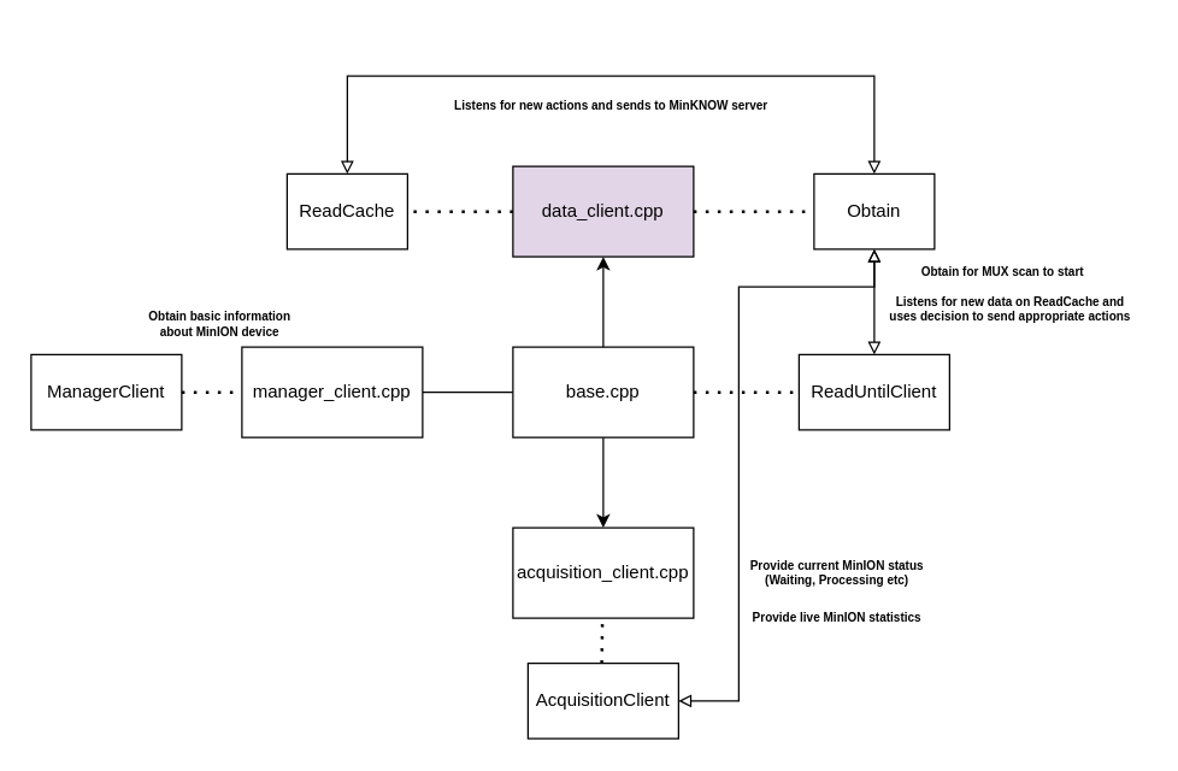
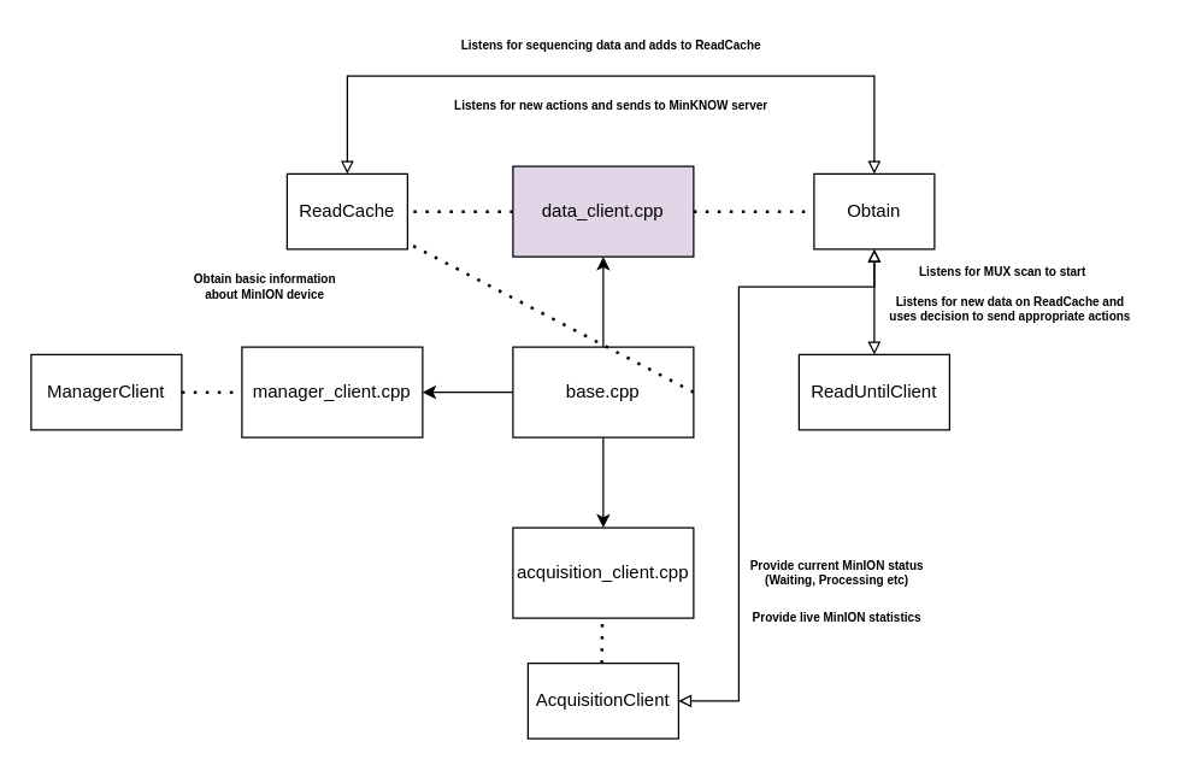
  <mxCell id="0" />
  <mxCell id="1" parent="0" />
  <mxCell id="2" style="edgeStyle=orthogonalEdgeStyle;rounded=0;orthogonalLoop=1;jettySize=auto;html=1;exitX=0.5;exitY=1;exitDx=0;exitDy=0;entryX=0.5;entryY=0;entryDx=0;entryDy=0;" edge="1" parent="1" source="4" target="7"><mxGeometry relative="1" as="geometry" /></mxCell>
- <mxCell id="3" style="edgeStyle=orthogonalEdgeStyle;rounded=0;orthogonalLoop=1;jettySize=auto;html=1;entryX=1;entryY=0.5;entryDx=0;entryDy=0;endArrow=none;" edge="1" parent="1" source="4" target="5"><mxGeometry relative="1" as="geometry" /></mxCell>
+ <mxCell id="3" style="edgeStyle=orthogonalEdgeStyle;rounded=0;orthogonalLoop=1;jettySize=auto;html=1;entryX=1;entryY=0.5;entryDx=0;entryDy=0;" edge="1" parent="1" source="4" target="5"><mxGeometry relative="1" as="geometry" /></mxCell>
  <mxCell id="4" value="base.cpp" style="rounded=0;whiteSpace=wrap;html=1;" vertex="1" parent="1"><mxGeometry x="340" y="230" width="120" height="60" as="geometry" /></mxCell>
  <mxCell id="5" value="manager_client.cpp" style="rounded=0;whiteSpace=wrap;html=1;" vertex="1" parent="1"><mxGeometry x="160" y="230" width="120" height="60" as="geometry" /></mxCell>
  <mxCell id="6" value="data_client.cpp" style="rounded=0;whiteSpace=wrap;html=1;fillColor=#e1d5e7;" vertex="1" parent="1"><mxGeometry x="340" y="110" width="120" height="60" as="geometry" /></mxCell>
  <mxCell id="7" value="acquisition_client.cpp" style="rounded=0;whiteSpace=wrap;html=1;" vertex="1" parent="1"><mxGeometry x="340" y="350" width="120" height="60" as="geometry" /></mxCell>
  <mxCell id="8" value="" style="endArrow=none;dashed=1;html=1;dashPattern=1 3;strokeWidth=2;rounded=0;exitX=0;exitY=0.5;exitDx=0;exitDy=0;entryX=1;entryY=0.5;entryDx=0;entryDy=0;" edge="1" parent="1" source="6" target="9"><mxGeometry width="50" height="50" relative="1" as="geometry"><mxPoint x="300" y="-10" as="sourcePoint" /><mxPoint x="300" y="-70" as="targetPoint" /></mxGeometry></mxCell>
  <mxCell id="9" value="ReadCache" style="rounded=0;whiteSpace=wrap;html=1;" vertex="1" parent="1"><mxGeometry x="190" y="115" width="80" height="50" as="geometry" /></mxCell>
  <mxCell id="10" value="" style="endArrow=none;dashed=1;html=1;dashPattern=1 3;strokeWidth=2;rounded=0;exitX=1;exitY=0.5;exitDx=0;exitDy=0;entryX=0;entryY=0.5;entryDx=0;entryDy=0;" edge="1" parent="1" source="6" target="11"><mxGeometry width="50" height="50" relative="1" as="geometry"><mxPoint x="520" y="160" as="sourcePoint" /><mxPoint x="520" y="100" as="targetPoint" /></mxGeometry></mxCell>
  <mxCell id="11" value="Obtain" style="rounded=0;whiteSpace=wrap;html=1;" vertex="1" parent="1"><mxGeometry x="540" y="115" width="80" height="50" as="geometry" /></mxCell>
- <mxCell id="12" value="" style="endArrow=none;dashed=1;html=1;dashPattern=1 3;strokeWidth=2;rounded=0;exitX=1;exitY=0.5;exitDx=0;exitDy=0;entryX=0;entryY=0.5;entryDx=0;entryDy=0;" edge="1" parent="1" source="4" target="15"><mxGeometry width="50" height="50" relative="1" as="geometry"><mxPoint x="470" y="260" as="sourcePoint" /><mxPoint x="470" y="200" as="targetPoint" /></mxGeometry></mxCell>
+ <mxCell id="12" value="" style="endArrow=none;dashed=1;html=1;dashPattern=1 3;strokeWidth=2;rounded=0;exitX=1;exitY=0.5;exitDx=0;exitDy=0;" edge="1" parent="1" source="4" target="9"><mxGeometry width="50" height="50" relative="1" as="geometry"><mxPoint x="470" y="260" as="sourcePoint" /><mxPoint x="470" y="200" as="targetPoint" /></mxGeometry></mxCell>
  <mxCell id="13" value="" style="endArrow=none;dashed=1;html=1;dashPattern=1 3;strokeWidth=2;rounded=0;" edge="1" parent="1"><mxGeometry width="50" height="50" relative="1" as="geometry"><mxPoint x="399" y="440" as="sourcePoint" /><mxPoint x="399.43" y="410" as="targetPoint" /></mxGeometry></mxCell>
  <mxCell id="14" value="ManagerClient" style="rounded=0;whiteSpace=wrap;html=1;" vertex="1" parent="1"><mxGeometry x="20" y="235" width="100" height="50" as="geometry" /></mxCell>
  <mxCell id="15" value="ReadUntilClient" style="rounded=0;whiteSpace=wrap;html=1;" vertex="1" parent="1"><mxGeometry x="530" y="235" width="100" height="50" as="geometry" /></mxCell>
  <mxCell id="16" value="AcquisitionClient" style="rounded=0;whiteSpace=wrap;html=1;" vertex="1" parent="1"><mxGeometry x="350" y="440" width="100" height="50" as="geometry" /></mxCell>
  <mxCell id="17" style="edgeStyle=orthogonalEdgeStyle;rounded=0;orthogonalLoop=1;jettySize=auto;html=1;entryX=0.5;entryY=1;entryDx=0;entryDy=0;exitX=0.5;exitY=0;exitDx=0;exitDy=0;" edge="1" parent="1" source="4" target="6"><mxGeometry relative="1" as="geometry"><mxPoint x="410" y="300" as="sourcePoint" /><mxPoint x="410" y="380" as="targetPoint" /></mxGeometry></mxCell>
  <mxCell id="18" value="" style="endArrow=block;startArrow=block;html=1;entryX=0.5;entryY=1;entryDx=0;entryDy=0;exitX=0.5;exitY=0;exitDx=0;exitDy=0;rounded=0;startFill=0;endFill=0;" edge="1" parent="1" source="15" target="11"><mxGeometry width="50" height="50" relative="1" as="geometry"><mxPoint x="570" y="220" as="sourcePoint" /><mxPoint x="620" y="170" as="targetPoint" /></mxGeometry></mxCell>
- <mxCell id="19" value="Obtain for MUX scan to start" style="text;html=1;align=center;verticalAlign=middle;resizable=0;points=[];autosize=1;strokeColor=none;fillColor=none;fontSize=8;fontStyle=1" vertex="1" parent="1"><mxGeometry x="600" y="170" width="130" height="20" as="geometry" /></mxCell>
+ <mxCell id="19" value="Listens for MUX scan to start" style="text;html=1;align=center;verticalAlign=middle;resizable=0;points=[];autosize=1;strokeColor=none;fillColor=none;fontSize=8;fontStyle=1" vertex="1" parent="1"><mxGeometry x="600" y="170" width="130" height="20" as="geometry" /></mxCell>
  <mxCell id="20" value="Listens for new data on ReadCache and &lt;br&gt;uses decision to send appropriate actions" style="text;html=1;align=center;verticalAlign=middle;resizable=0;points=[];autosize=1;strokeColor=none;fillColor=none;fontSize=8;fontStyle=1" vertex="1" parent="1"><mxGeometry x="580" y="190" width="180" height="30" as="geometry" /></mxCell>
  <mxCell id="21" value="" style="endArrow=block;startArrow=block;html=1;entryX=0.5;entryY=0;entryDx=0;entryDy=0;exitX=0.5;exitY=0;exitDx=0;exitDy=0;rounded=0;startFill=0;endFill=0;" edge="1" parent="1" source="11" target="9"><mxGeometry width="50" height="50" relative="1" as="geometry"><mxPoint x="580" y="115" as="sourcePoint" /><mxPoint x="580" y="45" as="targetPoint" /><Array as="points"><mxPoint x="580" y="50" /><mxPoint x="410" y="50" /><mxPoint x="230" y="50" /></Array></mxGeometry></mxCell>
  <mxCell id="22" value="Listens for new actions and sends to MinKNOW server" style="text;html=1;align=center;verticalAlign=middle;resizable=0;points=[];autosize=1;strokeColor=none;fillColor=none;fontSize=8;fontStyle=1" vertex="1" parent="1"><mxGeometry x="295" y="60" width="220" height="20" as="geometry" /></mxCell>
- <mxCell id="24" value="Obtain basic information &lt;br&gt;about MinION device" style="text;html=1;align=center;verticalAlign=middle;resizable=0;points=[];autosize=1;strokeColor=none;fillColor=none;fontSize=8;fontStyle=1" vertex="1" parent="1"><mxGeometry x="90" y="200" width="110" height="30" as="geometry" /></mxCell>
+ <mxCell id="23" value="Listens for sequencing data and adds to ReadCache" style="text;html=1;align=center;verticalAlign=middle;resizable=0;points=[];autosize=1;strokeColor=none;fillColor=none;fontSize=8;fontStyle=1" vertex="1" parent="1"><mxGeometry x="300" width="210" height="20" as="geometry" y="20" /></mxCell>
+ <mxCell id="24" value="Obtain basic information &lt;br&gt;about MinION device" style="text;html=1;align=center;verticalAlign=middle;resizable=0;points=[];autosize=1;strokeColor=none;fillColor=none;fontSize=8;fontStyle=1" vertex="1" parent="1"><mxGeometry x="120" y="175" width="110" height="30" as="geometry" /></mxCell>
  <mxCell id="25" value="" style="endArrow=none;dashed=1;html=1;dashPattern=1 3;strokeWidth=2;rounded=0;" edge="1" parent="1"><mxGeometry width="50" height="50" relative="1" as="geometry"><mxPoint x="120" y="260" as="sourcePoint" /><mxPoint x="160" y="260" as="targetPoint" /></mxGeometry></mxCell>
  <mxCell id="26" value="" style="endArrow=block;startArrow=block;html=1;exitX=1;exitY=0.5;exitDx=0;exitDy=0;rounded=0;startFill=0;endFill=0;" edge="1" parent="1" source="16"><mxGeometry width="50" height="50" relative="1" as="geometry"><mxPoint x="480" y="470" as="sourcePoint" /><mxPoint x="580" y="165" as="targetPoint" /><Array as="points"><mxPoint x="490" y="465" /><mxPoint x="490" y="190" /><mxPoint x="580" y="190" /></Array></mxGeometry></mxCell>
  <mxCell id="27" value="Provide current MinION status &lt;br&gt;(Waiting, Processing etc)" style="text;html=1;align=center;verticalAlign=middle;resizable=0;points=[];autosize=1;strokeColor=none;fillColor=none;fontSize=8;fontStyle=1" vertex="1" parent="1"><mxGeometry x="490" y="365" width="130" height="30" as="geometry" /></mxCell>
  <mxCell id="28" value="Provide live MinION statistics" style="text;html=1;align=center;verticalAlign=middle;resizable=0;points=[];autosize=1;strokeColor=none;fillColor=none;fontSize=8;fontStyle=1" vertex="1" parent="1"><mxGeometry x="490" y="400" width="130" height="20" as="geometry" /></mxCell>
